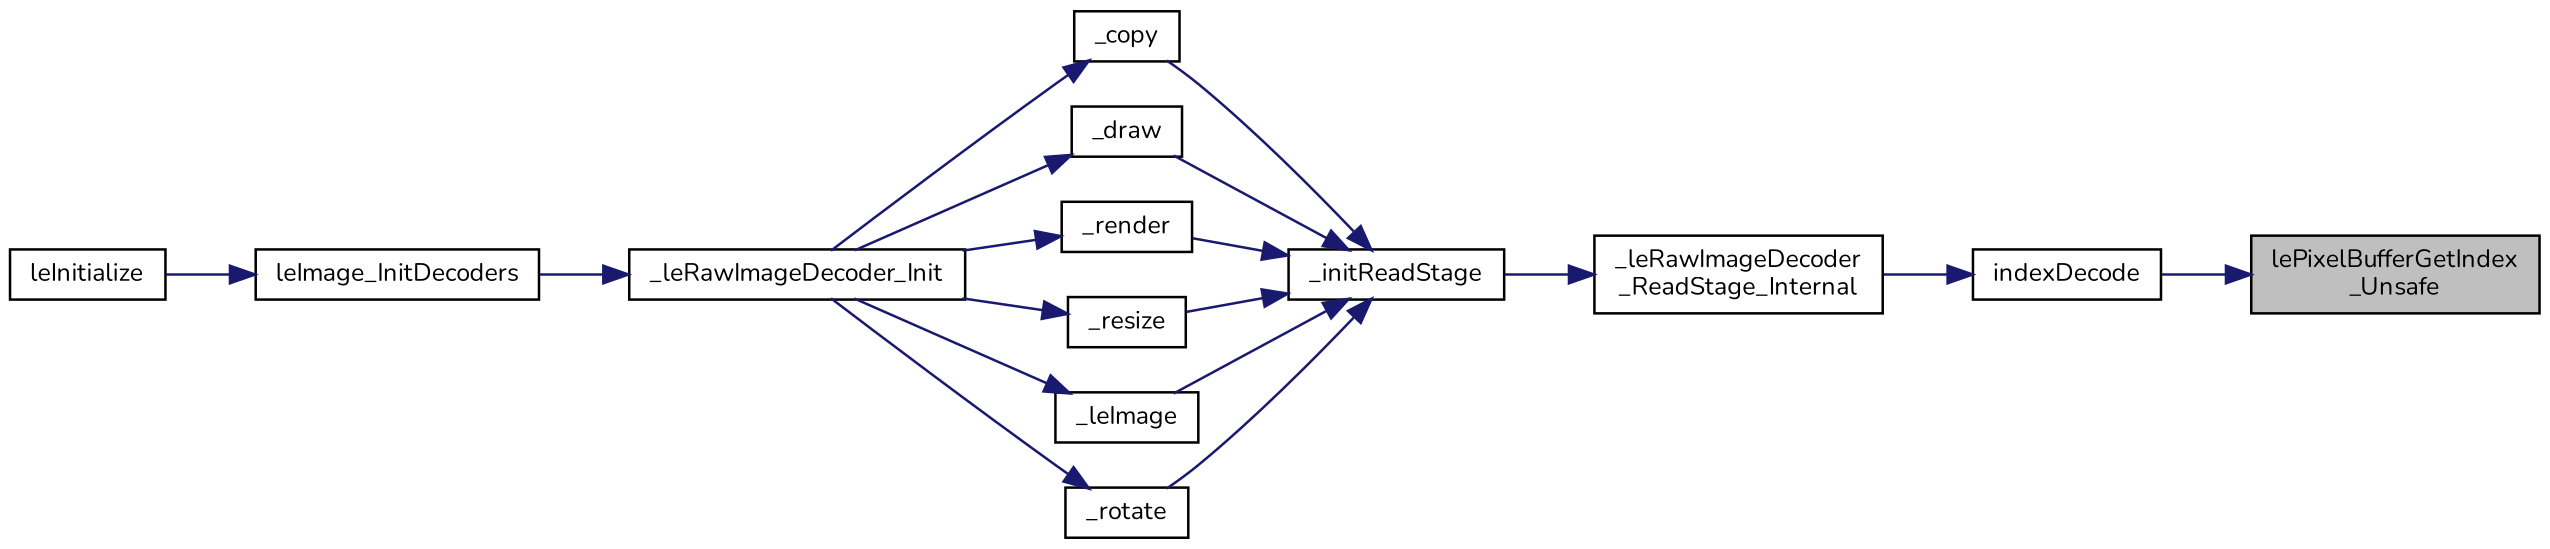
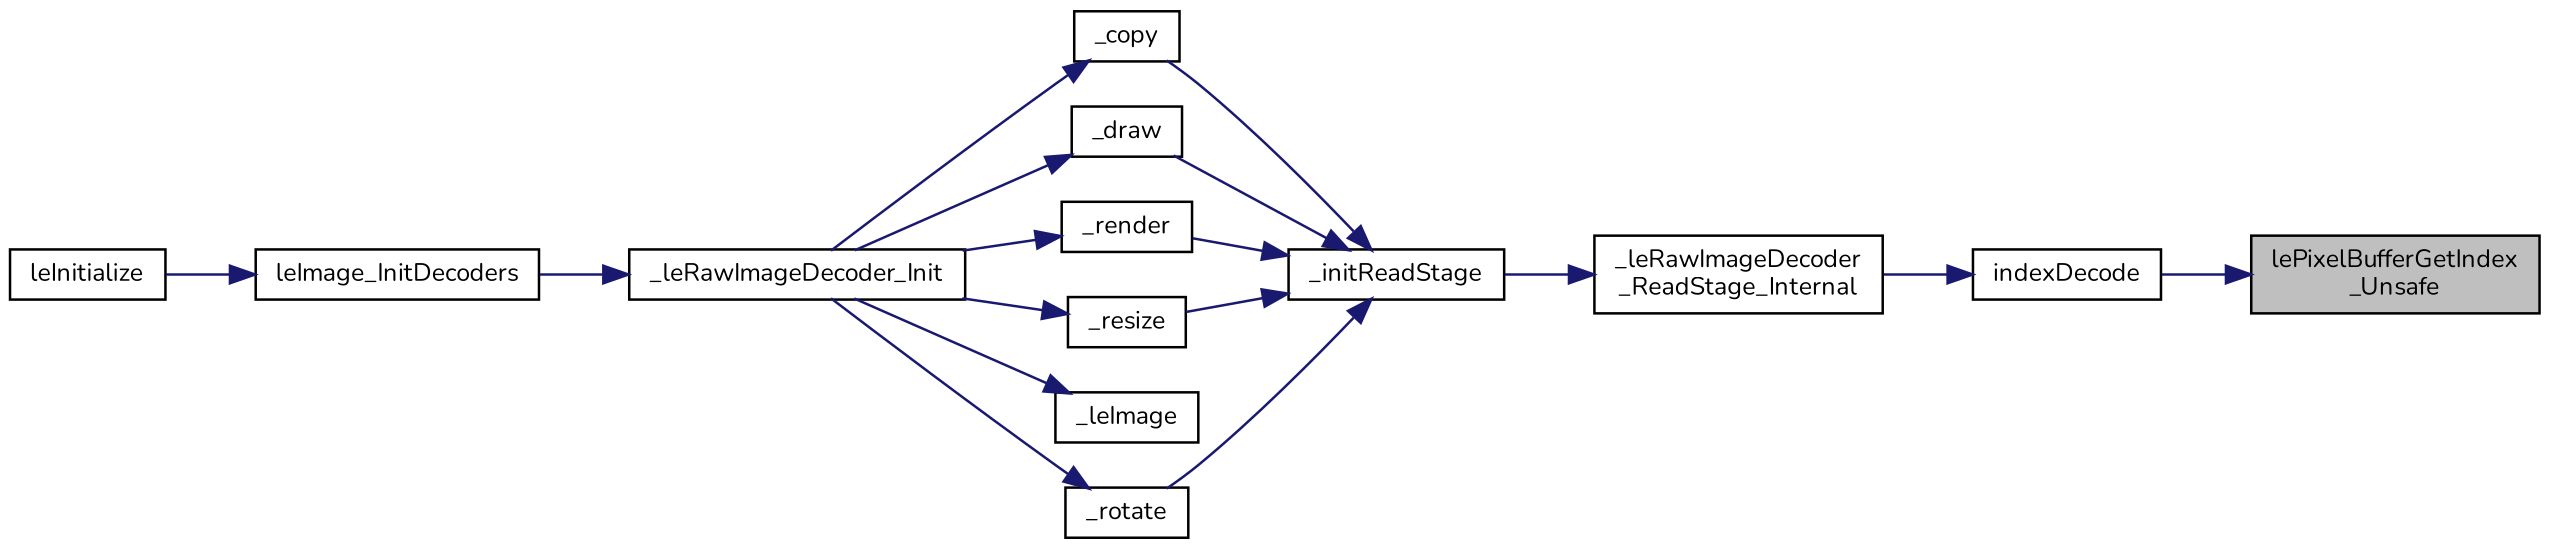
  digraph {
    fontname=Nunito
    rankdir=RL
    node [color=black fillcolor=white fontname=Nunito fontsize=10 shape=record style=filled]
    edge [color=midnightblue dir=back fontname=Nunito fontsize=10 labelfontname=Helvetica labelfontsize=10 style=solid]
    n1 [fillcolor=grey75 fontcolor=black height=0.2 label="lePixelBufferGetIndex\l_Unsafe" width=0.4]
    n2 [height=0.2 label=indexDecode width=0.4]
    n3 [height=0.2 label="_leRawImageDecoder\l_ReadStage_Internal" width=0.4]
    n4 [height=0.2 label=_initReadStage width=0.4]
    n5 [height=0.2 label=_copy width=0.4]
    n6 [height=0.2 label=_draw width=0.4]
    n7 [height=0.2 label=_render width=0.4]
    n8 [height=0.2 label=_resize width=0.4]
    n9 [height=0.2 label=_leImage width=0.4]
    n10 [height=0.2 label=_rotate width=0.4]
    n11 [height=0.2 label=_leRawImageDecoder_Init width=0.4]
    n12 [height=0.2 label=leImage_InitDecoders width=0.4]
    n13 [height=0.2 label=leInitialize width=0.4]
    n1 -> n2
    n2 -> n3
    n3 -> n4
    n4 -> n5
    n4 -> n6
    n4 -> n7
    n4 -> n8
-   n4 -> n9
    n4 -> n10
    n5 -> n11
    n6 -> n11
    n7 -> n11
    n8 -> n11
    n9 -> n11
    n10 -> n11
    n11 -> n12
    n12 -> n13
  }
